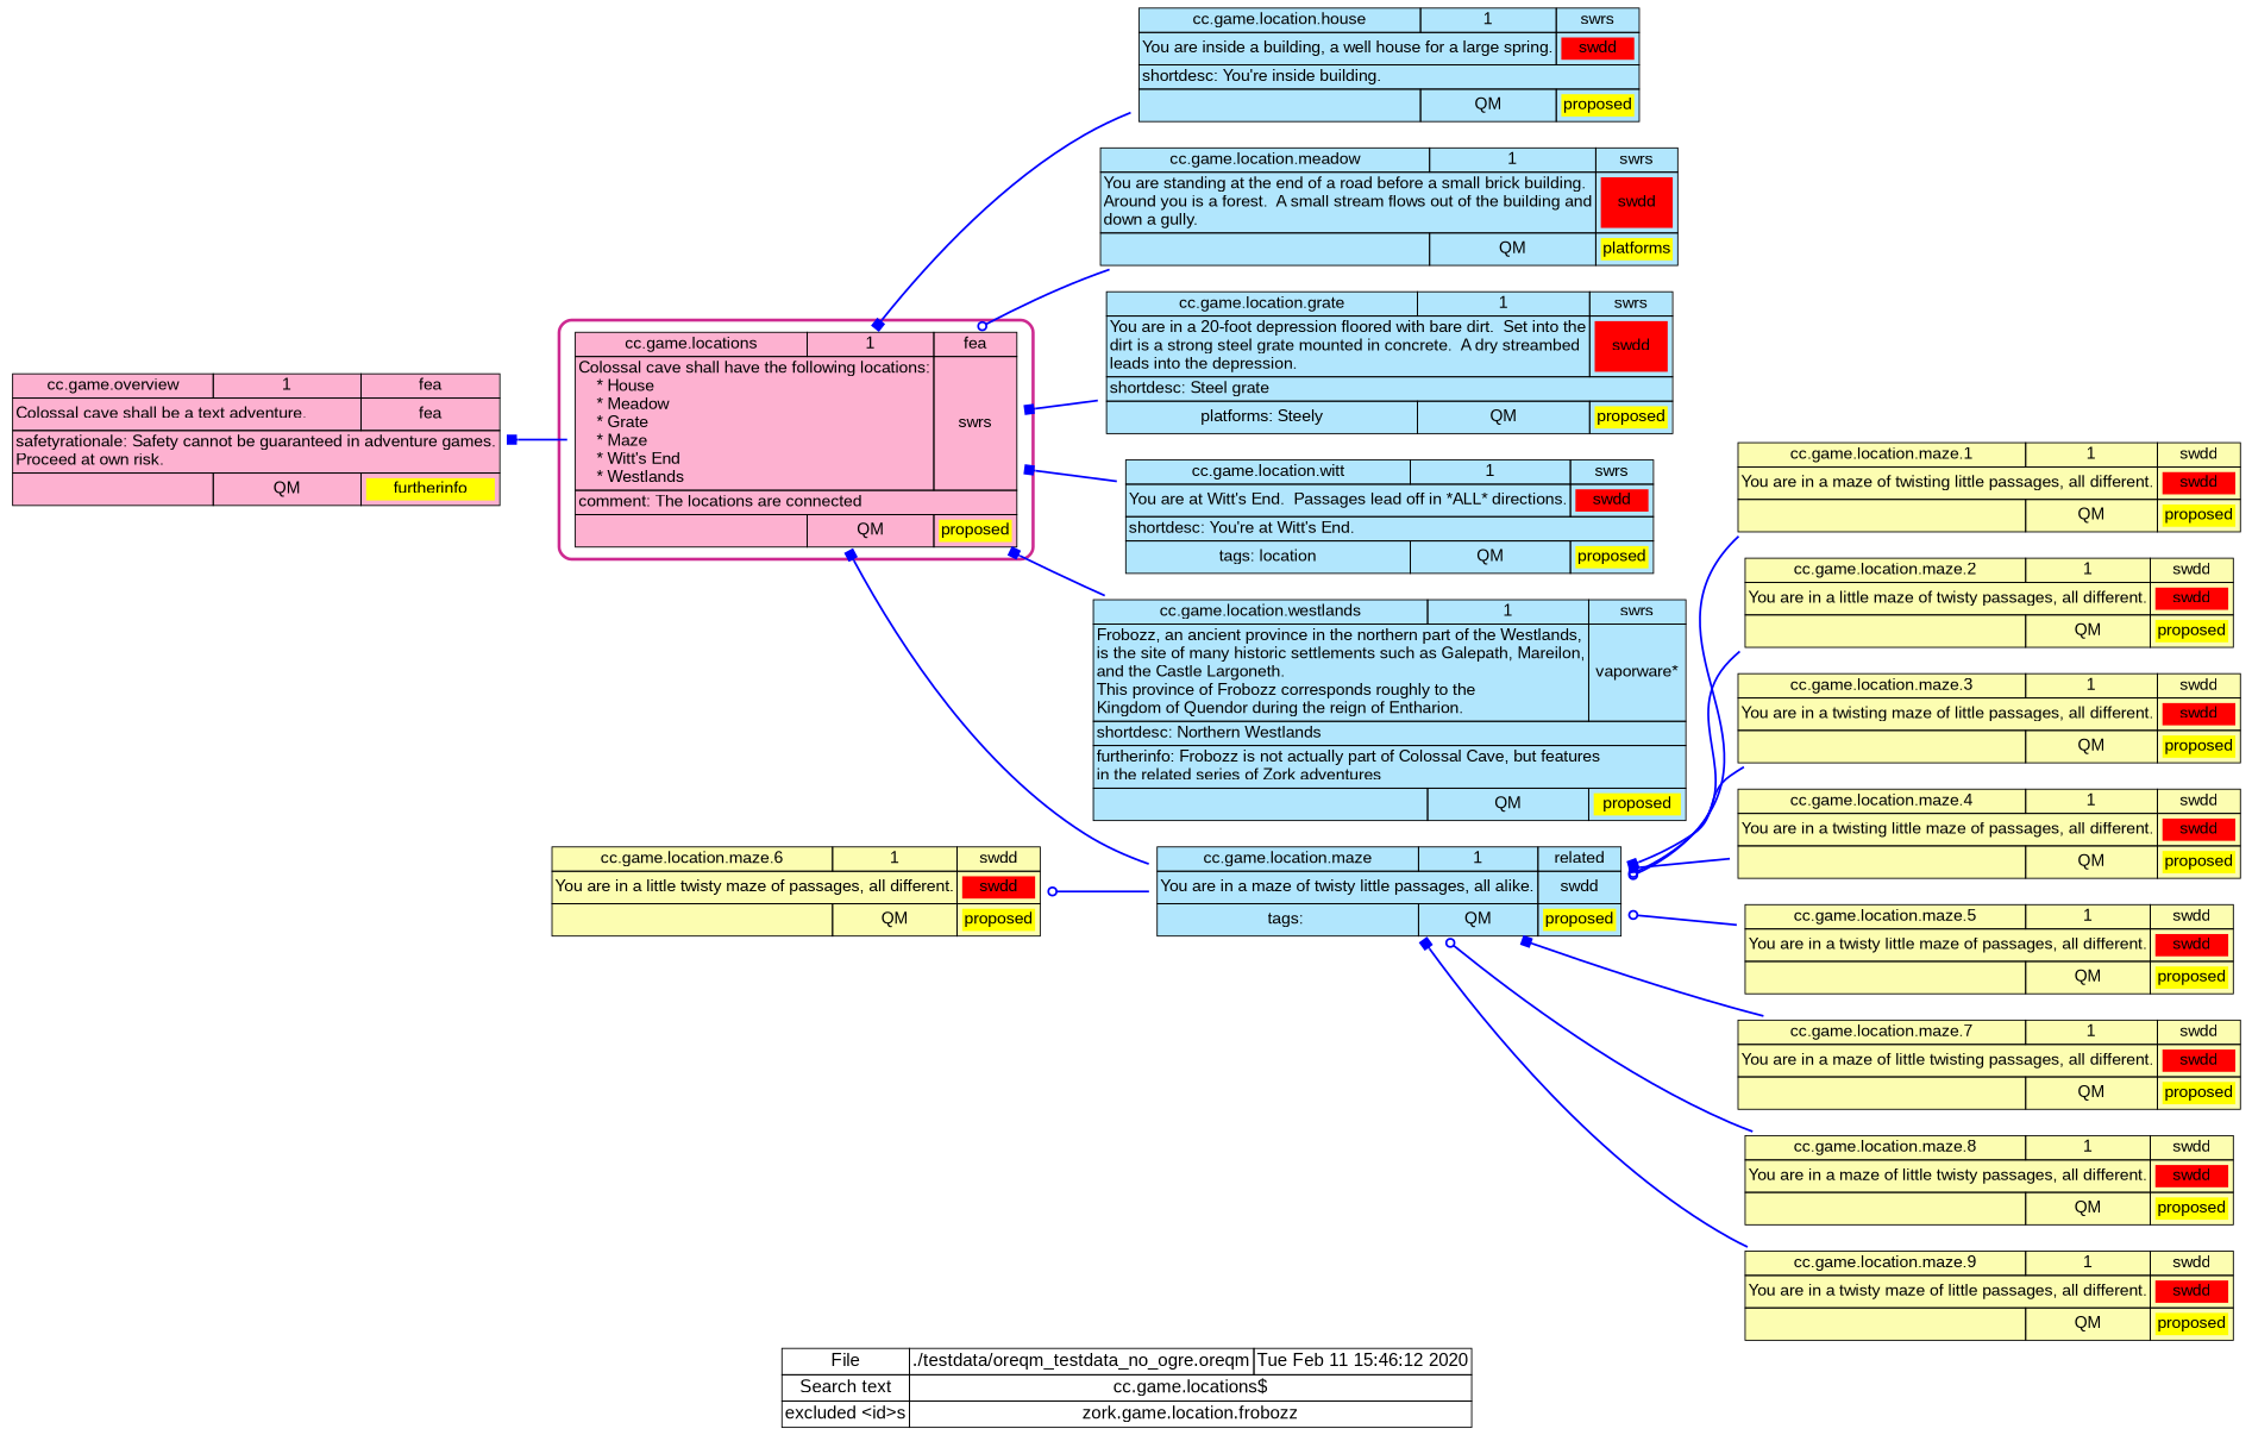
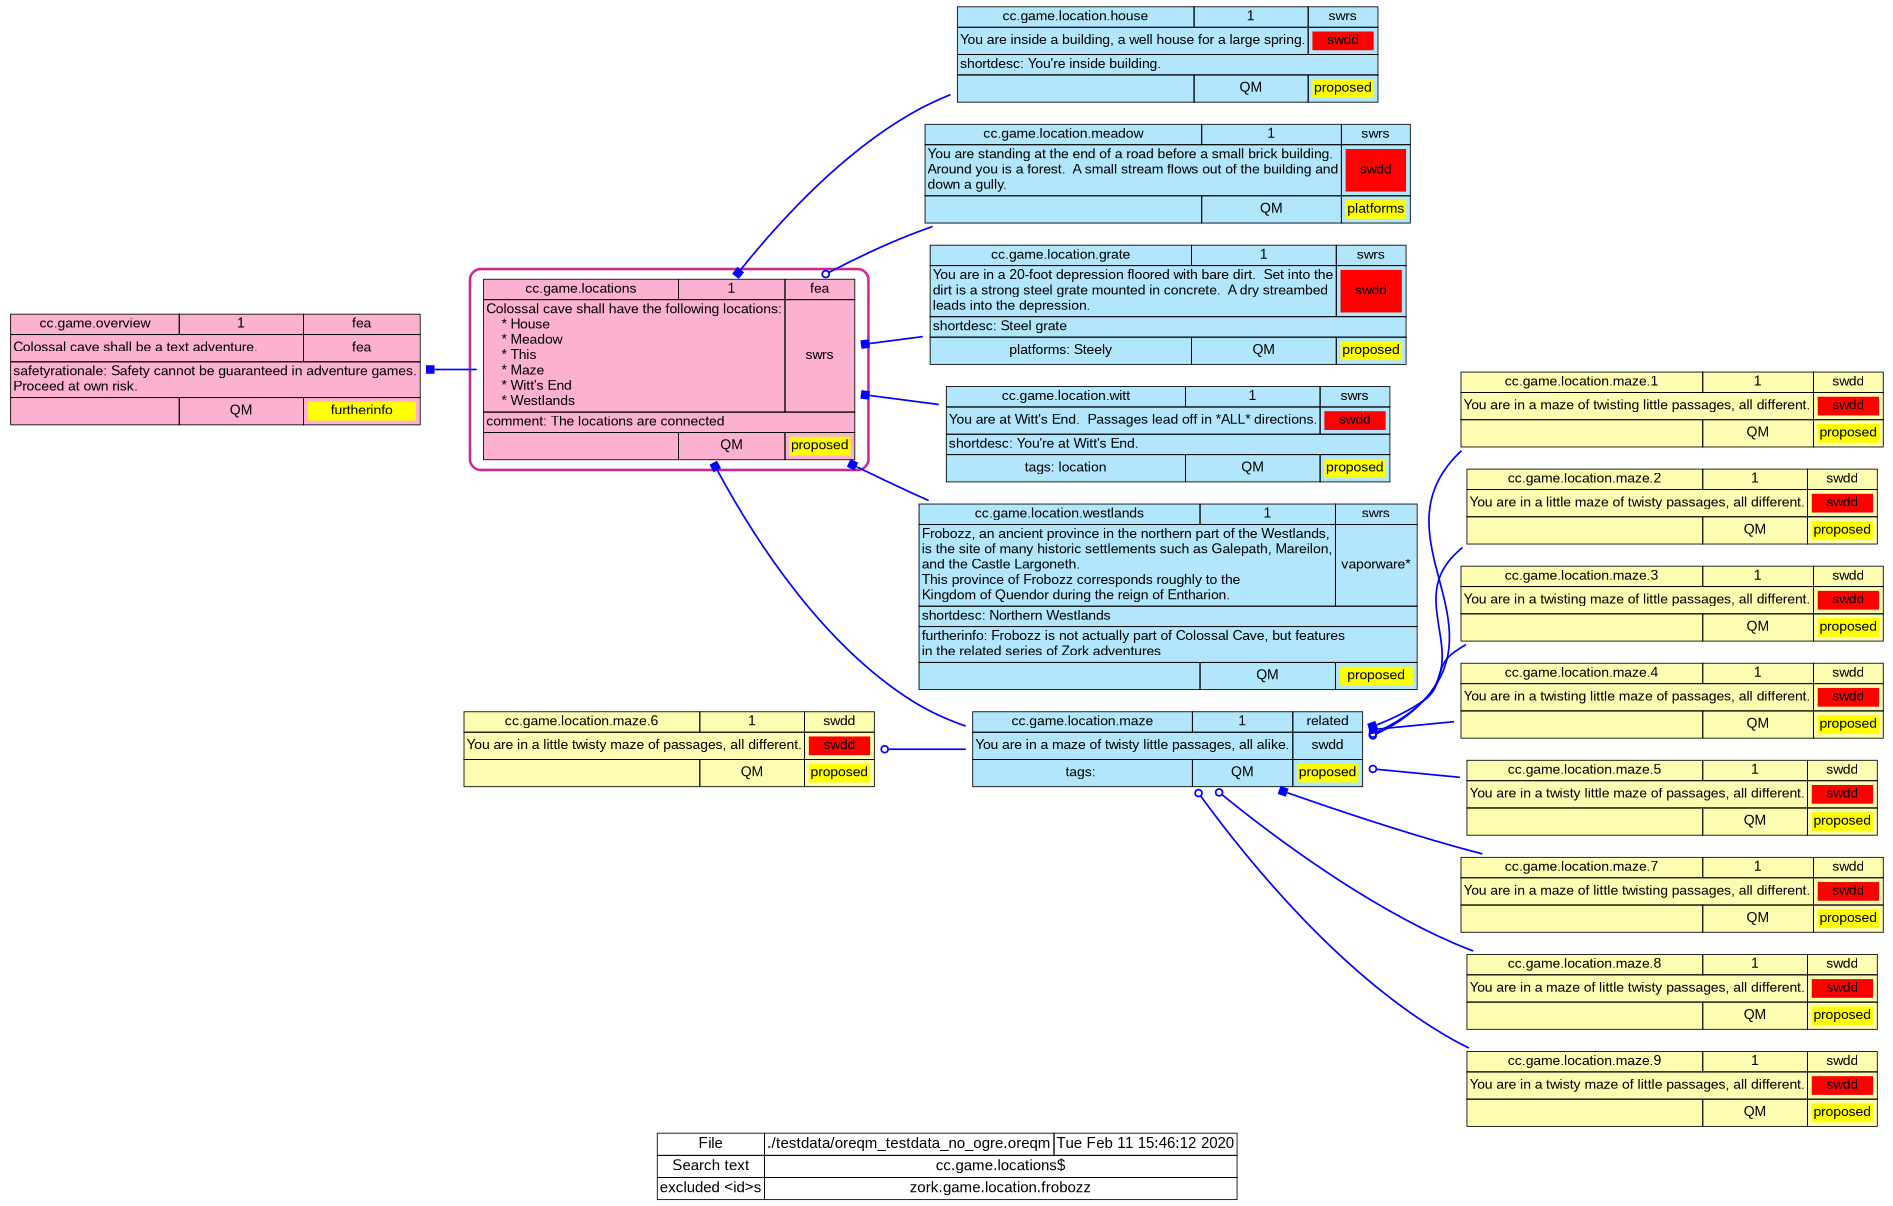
  digraph {
    fontcolor=black
    fontname=Arial
    fontsize=18
    label=<     <table border="0" cellspacing="0" cellborder="1">       <tr><td cellspacing="0" >File</td><td>./testdata/oreqm_testdata_no_ogre.oreqm</td><td>Tue Feb 11 15:46:12 2020</td></tr>       <tr><td>Search text</td><td colspan="2">cc.game.locations$<BR ALIGN="LEFT"/></td></tr>       <tr><td>excluded &lt;id&gt;s</td><td colspan="2">zork.game.location.frobozz<BR ALIGN="LEFT"/></td></tr>     </table>>
    labelloc=b
    rankdir=RL
    node [fontname=Arial fontsize=16 shape=plaintext]
    edge [arrowhead=box arrowtail=normal color=blue dir=forward fontname=Arial style=bold]
-   n1 [label=<       <TABLE BGCOLOR="#FDB1D0" BORDER="0" CELLSPACING="0" CELLBORDER="1" COLOR="black" >         <TR><TD CELLSPACING="0" >cc.game.locations</TD><TD>1</TD><TD>fea</TD></TR>         <TR><TD COLSPAN="2" ALIGN="LEFT">Colossal cave shall have the following locations:<BR ALIGN="LEFT"/>  &nbsp;&nbsp;* House<BR ALIGN="LEFT"/>  &nbsp;&nbsp;* Meadow<BR ALIGN="LEFT"/>  &nbsp;&nbsp;* Grate<BR ALIGN="LEFT"/>  &nbsp;&nbsp;* Maze<BR ALIGN="LEFT"/>  &nbsp;&nbsp;* Witt's End<BR ALIGN="LEFT"/>  &nbsp;&nbsp;* Westlands<BR ALIGN="LEFT"/></TD><TD><TABLE BORDER="0"><TR><TD>swrs</TD></TR></TABLE></TD></TR>         <TR><TD COLSPAN="3" ALIGN="LEFT">comment: The locations are connected<BR ALIGN="LEFT"/></TD></TR>         <TR><TD></TD><TD>QM</TD><TD><TABLE BORDER="0"><TR><TD BGCOLOR="yellow">proposed</TD></TR></TABLE></TD></TR>       </TABLE>>]
+   n1 [label=<       <TABLE BGCOLOR="#FDB1D0" BORDER="0" CELLSPACING="0" CELLBORDER="1" COLOR="black" >         <TR><TD CELLSPACING="0" >cc.game.locations</TD><TD>1</TD><TD>fea</TD></TR>         <TR><TD COLSPAN="2" ALIGN="LEFT">Colossal cave shall have the following locations:<BR ALIGN="LEFT"/>  &nbsp;&nbsp;* House<BR ALIGN="LEFT"/>  &nbsp;&nbsp;* Meadow<BR ALIGN="LEFT"/>  &nbsp;&nbsp;* This<BR ALIGN="LEFT"/>  &nbsp;&nbsp;* Maze<BR ALIGN="LEFT"/>  &nbsp;&nbsp;* Witt's End<BR ALIGN="LEFT"/>  &nbsp;&nbsp;* Westlands<BR ALIGN="LEFT"/></TD><TD><TABLE BORDER="0"><TR><TD>swrs</TD></TR></TABLE></TD></TR>         <TR><TD COLSPAN="3" ALIGN="LEFT">comment: The locations are connected<BR ALIGN="LEFT"/></TD></TR>         <TR><TD></TD><TD>QM</TD><TD><TABLE BORDER="0"><TR><TD BGCOLOR="yellow">proposed</TD></TR></TABLE></TD></TR>       </TABLE>>]
    n2 [label=<       <TABLE BGCOLOR="#FDB1D0" BORDER="0" CELLSPACING="0" CELLBORDER="1" COLOR="black" >         <TR><TD CELLSPACING="0" >cc.game.overview</TD><TD>1</TD><TD>fea</TD></TR>         <TR><TD COLSPAN="2" ALIGN="LEFT">Colossal cave shall be a text adventure.<BR ALIGN="LEFT"/></TD><TD><TABLE BORDER="0"><TR><TD>fea</TD></TR></TABLE></TD></TR>         <TR><TD COLSPAN="3" ALIGN="LEFT">safetyrationale: Safety cannot be guaranteed in adventure games.<BR ALIGN="LEFT"/>Proceed at own risk.<BR ALIGN="LEFT"/></TD></TR>         <TR><TD></TD><TD>QM</TD><TD><TABLE BORDER="0"><TR><TD BGCOLOR="yellow">furtherinfo</TD></TR></TABLE></TD></TR>       </TABLE>>]
    n3 [label=<       <TABLE BGCOLOR="#B1E6FD" BORDER="0" CELLSPACING="0" CELLBORDER="1" COLOR="black" >         <TR><TD CELLSPACING="0" >cc.game.location.house</TD><TD>1</TD><TD>swrs</TD></TR>         <TR><TD COLSPAN="2" ALIGN="LEFT">You are inside a building, a well house for a large spring.<BR ALIGN="LEFT"/></TD><TD><TABLE BORDER="0"><TR><TD BGCOLOR="red">swdd</TD></TR></TABLE></TD></TR>         <TR><TD COLSPAN="3" ALIGN="LEFT">shortdesc: You're inside building.<BR ALIGN="LEFT"/></TD></TR>         <TR><TD></TD><TD>QM</TD><TD><TABLE BORDER="0"><TR><TD BGCOLOR="yellow">proposed</TD></TR></TABLE></TD></TR>       </TABLE>>]
    n4 [label=<       <TABLE BGCOLOR="#B1E6FD" BORDER="0" CELLSPACING="0" CELLBORDER="1" COLOR="black" >         <TR><TD CELLSPACING="0" >cc.game.location.meadow</TD><TD>1</TD><TD>swrs</TD></TR>         <TR><TD COLSPAN="2" ALIGN="LEFT">You are standing at the end of a road before a small brick building.<BR ALIGN="LEFT"/>Around you is a forest.  A small stream flows out of the building and<BR ALIGN="LEFT"/>down a gully.<BR ALIGN="LEFT"/></TD><TD><TABLE BORDER="0"><TR><TD BGCOLOR="red">swdd</TD></TR></TABLE></TD></TR>         <TR><TD></TD><TD>QM</TD><TD><TABLE BORDER="0"><TR><TD BGCOLOR="yellow">platforms</TD></TR></TABLE></TD></TR>       </TABLE>>]
    n5 [label=<       <TABLE BGCOLOR="#B1E6FD" BORDER="0" CELLSPACING="0" CELLBORDER="1" COLOR="black" >         <TR><TD CELLSPACING="0" >cc.game.location.grate</TD><TD>1</TD><TD>swrs</TD></TR>         <TR><TD COLSPAN="2" ALIGN="LEFT">You are in a 20-foot depression floored with bare dirt.  Set into the<BR ALIGN="LEFT"/>dirt is a strong steel grate mounted in concrete.  A dry streambed<BR ALIGN="LEFT"/>leads into the depression.<BR ALIGN="LEFT"/></TD><TD><TABLE BORDER="0"><TR><TD BGCOLOR="red">swdd</TD></TR></TABLE></TD></TR>         <TR><TD COLSPAN="3" ALIGN="LEFT">shortdesc: Steel grate<BR ALIGN="LEFT"/></TD></TR>         <TR><TD>platforms: Steely</TD><TD>QM</TD><TD><TABLE BORDER="0"><TR><TD BGCOLOR="yellow">proposed</TD></TR></TABLE></TD></TR>       </TABLE>>]
    n6 [label=<       <TABLE BGCOLOR="#B1E6FD" BORDER="0" CELLSPACING="0" CELLBORDER="1" COLOR="black" >         <TR><TD CELLSPACING="0" >cc.game.location.maze</TD><TD>1</TD><TD>related</TD></TR>         <TR><TD COLSPAN="2" ALIGN="LEFT">You are in a maze of twisty little passages, all alike.<BR ALIGN="LEFT"/></TD><TD><TABLE BORDER="0"><TR><TD>swdd</TD></TR></TABLE></TD></TR>         <TR><TD>tags: </TD><TD>QM</TD><TD><TABLE BORDER="0"><TR><TD BGCOLOR="yellow">proposed</TD></TR></TABLE></TD></TR>       </TABLE>>]
    n7 [label=<       <TABLE BGCOLOR="#FCFDB1" BORDER="0" CELLSPACING="0" CELLBORDER="1" COLOR="black" >         <TR><TD CELLSPACING="0" >cc.game.location.maze.6</TD><TD>1</TD><TD>swdd</TD></TR>         <TR><TD COLSPAN="2" ALIGN="LEFT">You are in a little twisty maze of passages, all different.<BR ALIGN="LEFT"/></TD><TD><TABLE BORDER="0"><TR><TD BGCOLOR="red">swdd</TD></TR></TABLE></TD></TR>         <TR><TD></TD><TD>QM</TD><TD><TABLE BORDER="0"><TR><TD BGCOLOR="yellow">proposed</TD></TR></TABLE></TD></TR>       </TABLE>>]
    n8 [label=<       <TABLE BGCOLOR="#B1E6FD" BORDER="0" CELLSPACING="0" CELLBORDER="1" COLOR="black" >         <TR><TD CELLSPACING="0" >cc.game.location.witt</TD><TD>1</TD><TD>swrs</TD></TR>         <TR><TD COLSPAN="2" ALIGN="LEFT">You are at Witt's End.  Passages lead off in *ALL* directions.<BR ALIGN="LEFT"/></TD><TD><TABLE BORDER="0"><TR><TD BGCOLOR="red">swdd</TD></TR></TABLE></TD></TR>         <TR><TD COLSPAN="3" ALIGN="LEFT">shortdesc: You're at Witt's End.<BR ALIGN="LEFT"/></TD></TR>         <TR><TD>tags: location</TD><TD>QM</TD><TD><TABLE BORDER="0"><TR><TD BGCOLOR="yellow">proposed</TD></TR></TABLE></TD></TR>       </TABLE>>]
    n9 [label=<       <TABLE BGCOLOR="#B1E6FD" BORDER="0" CELLSPACING="0" CELLBORDER="1" COLOR="black" >         <TR><TD CELLSPACING="0" >cc.game.location.westlands</TD><TD>1</TD><TD>swrs</TD></TR>         <TR><TD COLSPAN="2" ALIGN="LEFT">Frobozz, an ancient province in the northern part of the Westlands,<BR ALIGN="LEFT"/>is the site of many historic settlements such as Galepath, Mareilon,<BR ALIGN="LEFT"/>and the Castle Largoneth.<BR ALIGN="LEFT"/>This province of Frobozz corresponds roughly to the<BR ALIGN="LEFT"/>Kingdom of Quendor during the reign of Entharion.<BR ALIGN="LEFT"/></TD><TD><TABLE BORDER="0"><TR><TD>vaporware*</TD></TR></TABLE></TD></TR>         <TR><TD COLSPAN="3" ALIGN="LEFT">shortdesc: Northern Westlands<BR ALIGN="LEFT"/></TD></TR>         <TR><TD COLSPAN="3" ALIGN="LEFT">furtherinfo: Frobozz is not actually part of Colossal Cave, but features<BR ALIGN="LEFT"/>in the related series of Zork adventures<BR ALIGN="LEFT"/></TD></TR>         <TR><TD></TD><TD>QM</TD><TD><TABLE BORDER="0"><TR><TD BGCOLOR="yellow">proposed</TD></TR></TABLE></TD></TR>       </TABLE>>]
    n10 [label=<       <TABLE BGCOLOR="#FCFDB1" BORDER="0" CELLSPACING="0" CELLBORDER="1" COLOR="black" >         <TR><TD CELLSPACING="0" >cc.game.location.maze.1</TD><TD>1</TD><TD>swdd</TD></TR>         <TR><TD COLSPAN="2" ALIGN="LEFT">You are in a maze of twisting little passages, all different.<BR ALIGN="LEFT"/></TD><TD><TABLE BORDER="0"><TR><TD BGCOLOR="red">swdd</TD></TR></TABLE></TD></TR>         <TR><TD></TD><TD>QM</TD><TD><TABLE BORDER="0"><TR><TD BGCOLOR="yellow">proposed</TD></TR></TABLE></TD></TR>       </TABLE>>]
    n11 [label=<       <TABLE BGCOLOR="#FCFDB1" BORDER="0" CELLSPACING="0" CELLBORDER="1" COLOR="black" >         <TR><TD CELLSPACING="0" >cc.game.location.maze.2</TD><TD>1</TD><TD>swdd</TD></TR>         <TR><TD COLSPAN="2" ALIGN="LEFT">You are in a little maze of twisty passages, all different.<BR ALIGN="LEFT"/></TD><TD><TABLE BORDER="0"><TR><TD BGCOLOR="red">swdd</TD></TR></TABLE></TD></TR>         <TR><TD></TD><TD>QM</TD><TD><TABLE BORDER="0"><TR><TD BGCOLOR="yellow">proposed</TD></TR></TABLE></TD></TR>       </TABLE>>]
    n12 [label=<       <TABLE BGCOLOR="#FCFDB1" BORDER="0" CELLSPACING="0" CELLBORDER="1" COLOR="black" >         <TR><TD CELLSPACING="0" >cc.game.location.maze.3</TD><TD>1</TD><TD>swdd</TD></TR>         <TR><TD COLSPAN="2" ALIGN="LEFT">You are in a twisting maze of little passages, all different.<BR ALIGN="LEFT"/></TD><TD><TABLE BORDER="0"><TR><TD BGCOLOR="red">swdd</TD></TR></TABLE></TD></TR>         <TR><TD></TD><TD>QM</TD><TD><TABLE BORDER="0"><TR><TD BGCOLOR="yellow">proposed</TD></TR></TABLE></TD></TR>       </TABLE>>]
    n13 [label=<       <TABLE BGCOLOR="#FCFDB1" BORDER="0" CELLSPACING="0" CELLBORDER="1" COLOR="black" >         <TR><TD CELLSPACING="0" >cc.game.location.maze.4</TD><TD>1</TD><TD>swdd</TD></TR>         <TR><TD COLSPAN="2" ALIGN="LEFT">You are in a twisting little maze of passages, all different.<BR ALIGN="LEFT"/></TD><TD><TABLE BORDER="0"><TR><TD BGCOLOR="red">swdd</TD></TR></TABLE></TD></TR>         <TR><TD></TD><TD>QM</TD><TD><TABLE BORDER="0"><TR><TD BGCOLOR="yellow">proposed</TD></TR></TABLE></TD></TR>       </TABLE>>]
    n14 [label=<       <TABLE BGCOLOR="#FCFDB1" BORDER="0" CELLSPACING="0" CELLBORDER="1" COLOR="black" >         <TR><TD CELLSPACING="0" >cc.game.location.maze.5</TD><TD>1</TD><TD>swdd</TD></TR>         <TR><TD COLSPAN="2" ALIGN="LEFT">You are in a twisty little maze of passages, all different.<BR ALIGN="LEFT"/></TD><TD><TABLE BORDER="0"><TR><TD BGCOLOR="red">swdd</TD></TR></TABLE></TD></TR>         <TR><TD></TD><TD>QM</TD><TD><TABLE BORDER="0"><TR><TD BGCOLOR="yellow">proposed</TD></TR></TABLE></TD></TR>       </TABLE>>]
    n15 [label=<       <TABLE BGCOLOR="#FCFDB1" BORDER="0" CELLSPACING="0" CELLBORDER="1" COLOR="black" >         <TR><TD CELLSPACING="0" >cc.game.location.maze.7</TD><TD>1</TD><TD>swdd</TD></TR>         <TR><TD COLSPAN="2" ALIGN="LEFT">You are in a maze of little twisting passages, all different.<BR ALIGN="LEFT"/></TD><TD><TABLE BORDER="0"><TR><TD BGCOLOR="red">swdd</TD></TR></TABLE></TD></TR>         <TR><TD></TD><TD>QM</TD><TD><TABLE BORDER="0"><TR><TD BGCOLOR="yellow">proposed</TD></TR></TABLE></TD></TR>       </TABLE>>]
    n16 [label=<       <TABLE BGCOLOR="#FCFDB1" BORDER="0" CELLSPACING="0" CELLBORDER="1" COLOR="black" >         <TR><TD CELLSPACING="0" >cc.game.location.maze.8</TD><TD>1</TD><TD>swdd</TD></TR>         <TR><TD COLSPAN="2" ALIGN="LEFT">You are in a maze of little twisty passages, all different.<BR ALIGN="LEFT"/></TD><TD><TABLE BORDER="0"><TR><TD BGCOLOR="red">swdd</TD></TR></TABLE></TD></TR>         <TR><TD></TD><TD>QM</TD><TD><TABLE BORDER="0"><TR><TD BGCOLOR="yellow">proposed</TD></TR></TABLE></TD></TR>       </TABLE>>]
    n17 [label=<       <TABLE BGCOLOR="#FCFDB1" BORDER="0" CELLSPACING="0" CELLBORDER="1" COLOR="black" >         <TR><TD CELLSPACING="0" >cc.game.location.maze.9</TD><TD>1</TD><TD>swdd</TD></TR>         <TR><TD COLSPAN="2" ALIGN="LEFT">You are in a twisty maze of little passages, all different.<BR ALIGN="LEFT"/></TD><TD><TABLE BORDER="0"><TR><TD BGCOLOR="red">swdd</TD></TR></TABLE></TD></TR>         <TR><TD></TD><TD>QM</TD><TD><TABLE BORDER="0"><TR><TD BGCOLOR="yellow">proposed</TD></TR></TABLE></TD></TR>       </TABLE>>]
    subgraph cluster_1 {
      color=maroon3
      label=""
      penwidth=3
      style=rounded
      n1
    }
    n1 -> n2
    n3 -> n1
    n4 -> n1 [arrowhead=odot]
    n5 -> n1
    n6 -> n1
    n6 -> n7 [arrowhead=odot]
    n8 -> n1
    n9 -> n1
    n10 -> n6 [arrowhead=odot]
    n11 -> n6 [arrowhead=odot]
    n12 -> n6
    n13 -> n6
    n14 -> n6 [arrowhead=odot]
    n15 -> n6
    n16 -> n6 [arrowhead=odot]
-   n17 -> n6
+   n17 -> n6 [arrowhead=odot]
  }
